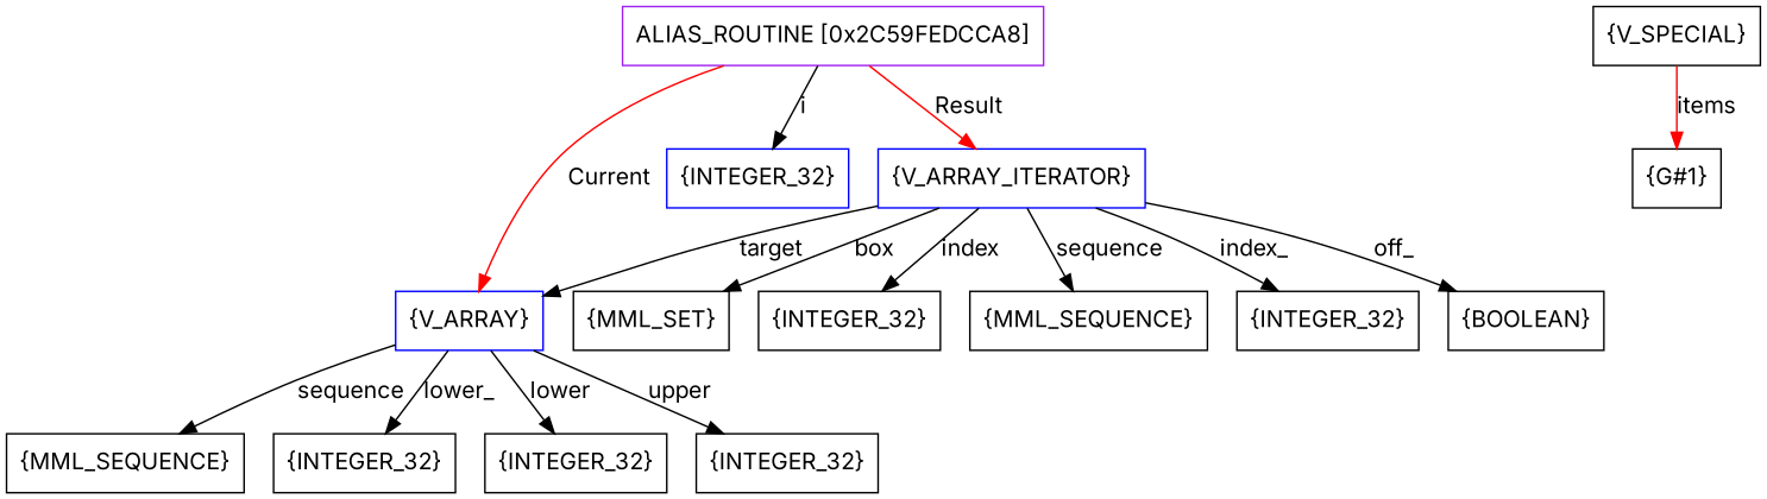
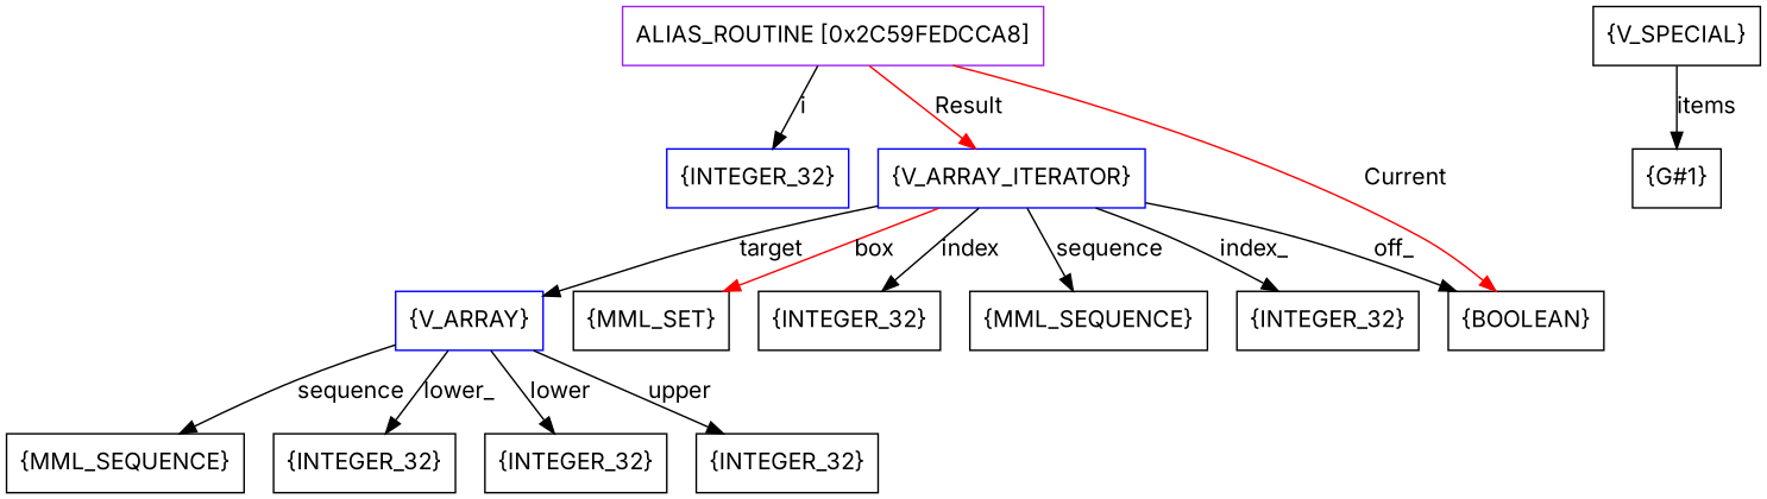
  digraph {
    fontname=Inter
    node [fontname=Inter shape=box]
    edge [fontname=Inter]
    n1 [color=purple label=<ALIAS_ROUTINE [0x2C59FEDCCA8]>]
    n2 [color=blue label=<{V_ARRAY}>]
    n3 [color=blue label=<{INTEGER_32}>]
    n4 [color=blue label=<{V_ARRAY_ITERATOR}>]
    n5 [label=<{MML_SEQUENCE}>]
    n6 [label=<{INTEGER_32}>]
    n7 [label=<{INTEGER_32}>]
    n8 [label=<{INTEGER_32}>]
    n9 [label=<{BOOLEAN}>]
    n10 [label=<{MML_SET}>]
    n11 [label=<{INTEGER_32}>]
    n12 [label=<{MML_SEQUENCE}>]
    n13 [label=<{INTEGER_32}>]
    n14 [label=<{V_SPECIAL}>]
    n15 [label=<{G#1}>]
-   n1 -> n2 [color=red label=<Current>]
+   n1 -> n9 [color=red label=<Current>]
    n1 -> n3 [label=<i>]
    n1 -> n4 [color=red label=<Result>]
    n2 -> n5 [label=<sequence>]
    n2 -> n6 [label=<lower_>]
    n2 -> n7 [label=<lower>]
    n2 -> n8 [label=<upper>]
    n4 -> n2 [color=black label=<target>]
    n4 -> n9 [label=<off_>]
-   n4 -> n10 [label=box]
+   n4 -> n10 [label=box color=red]
    n4 -> n11 [label=<index>]
    n4 -> n12 [label=<sequence>]
    n4 -> n13 [label=<index_>]
-   n14 -> n15 [label=<items> color=red]
+   n14 -> n15 [label=<items>]
  }
